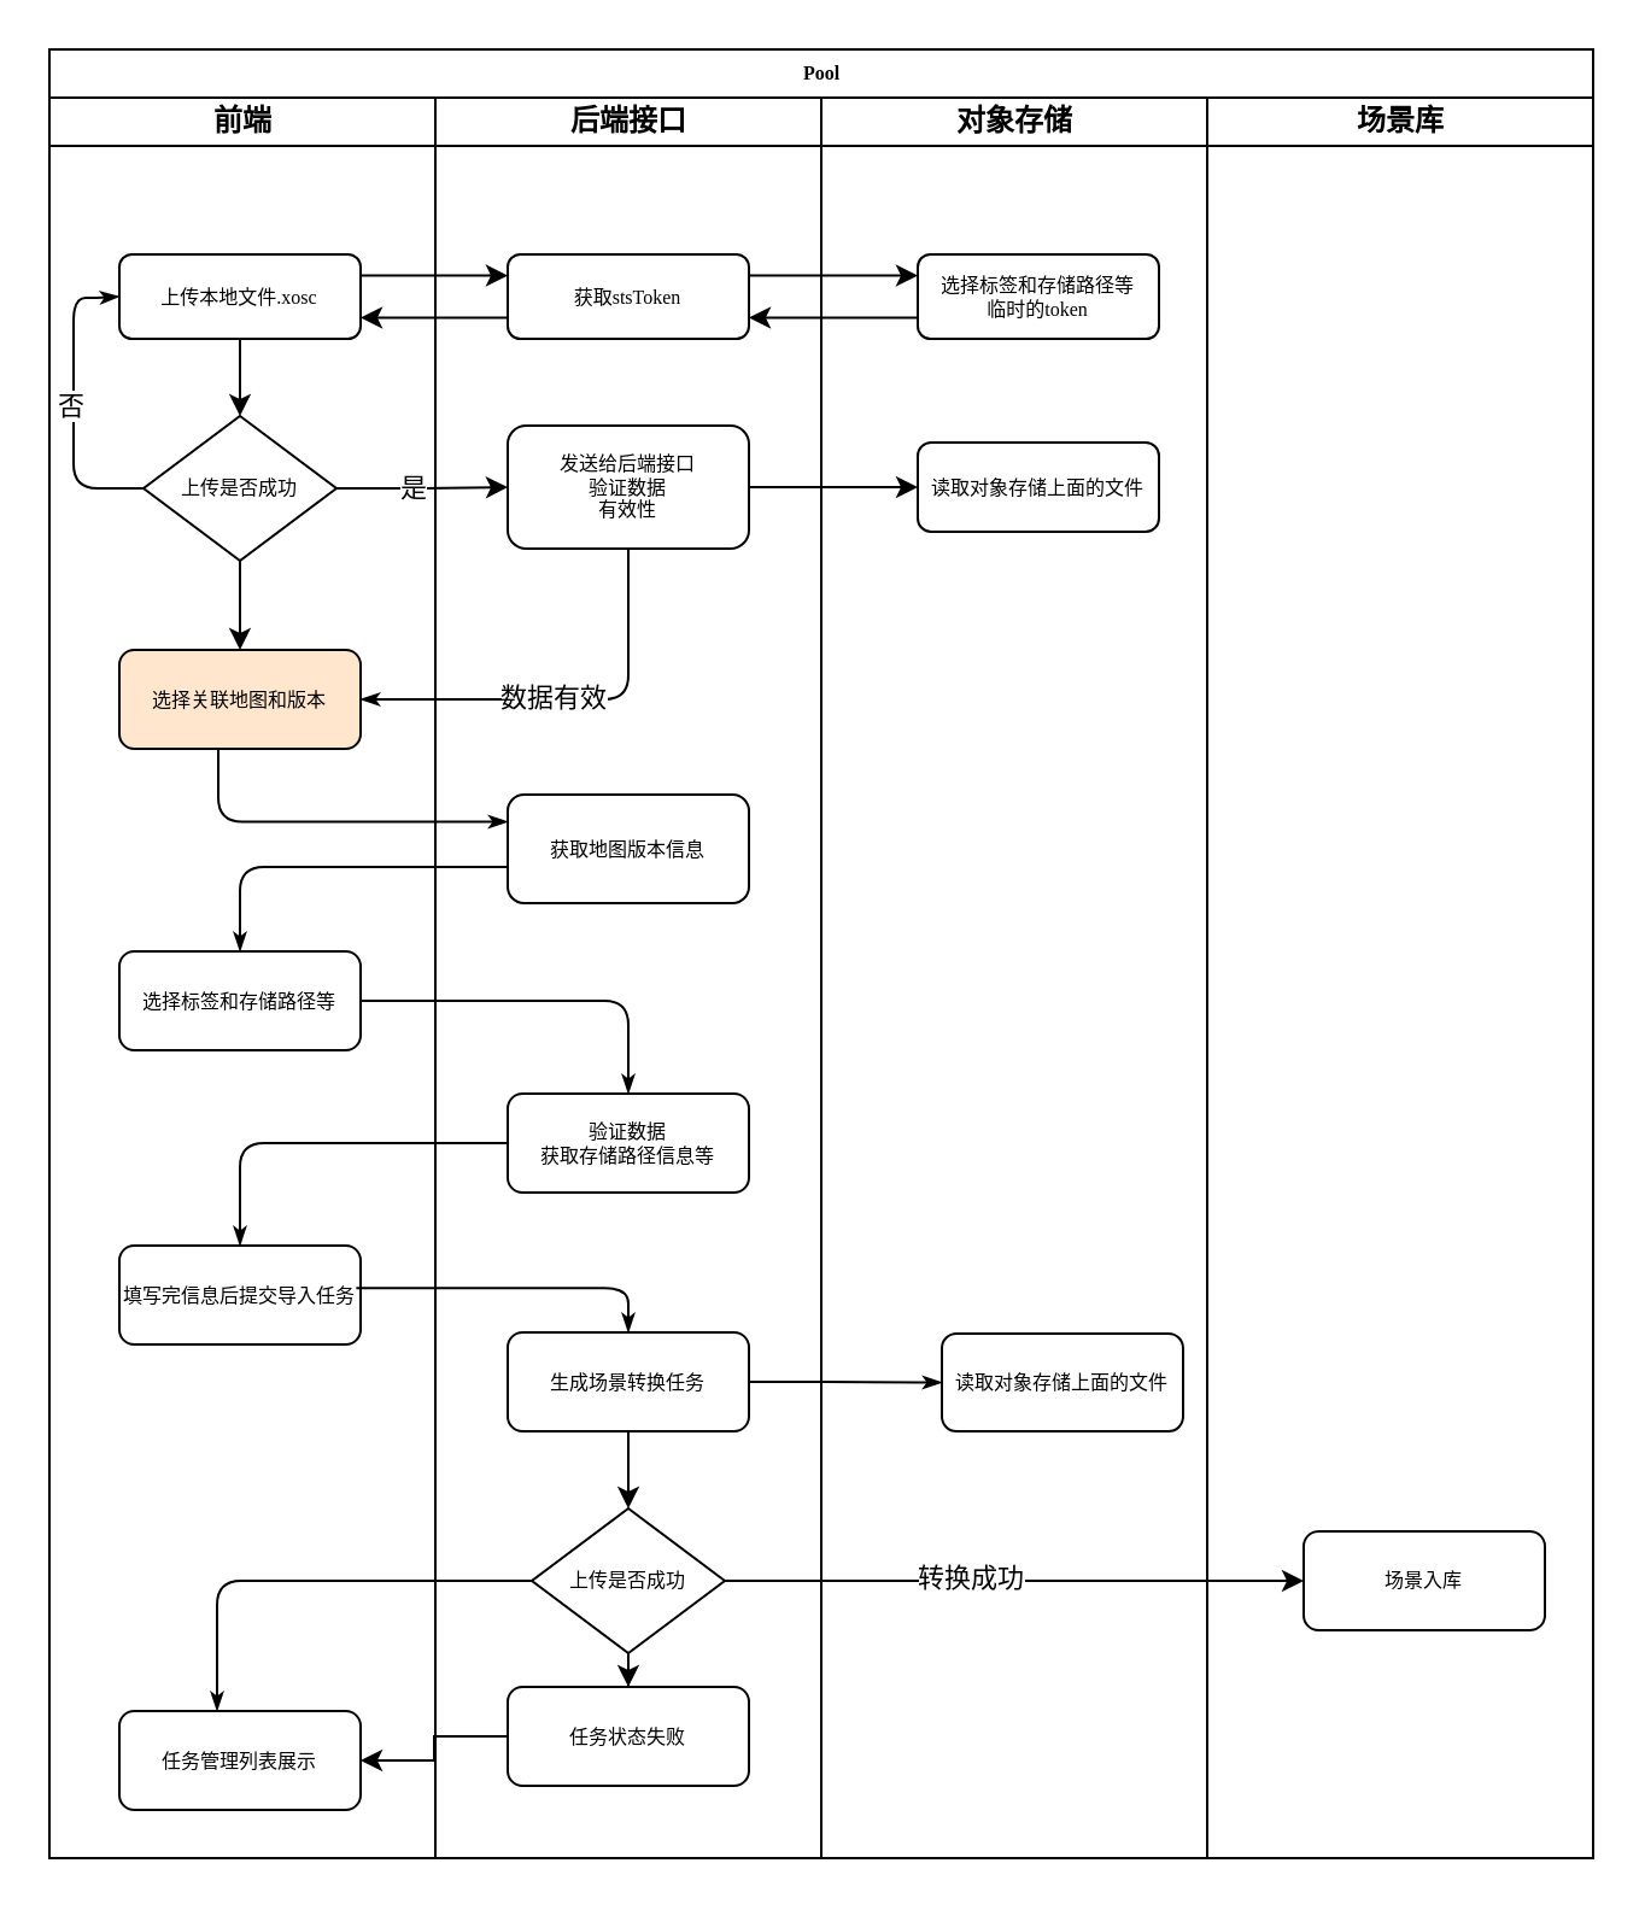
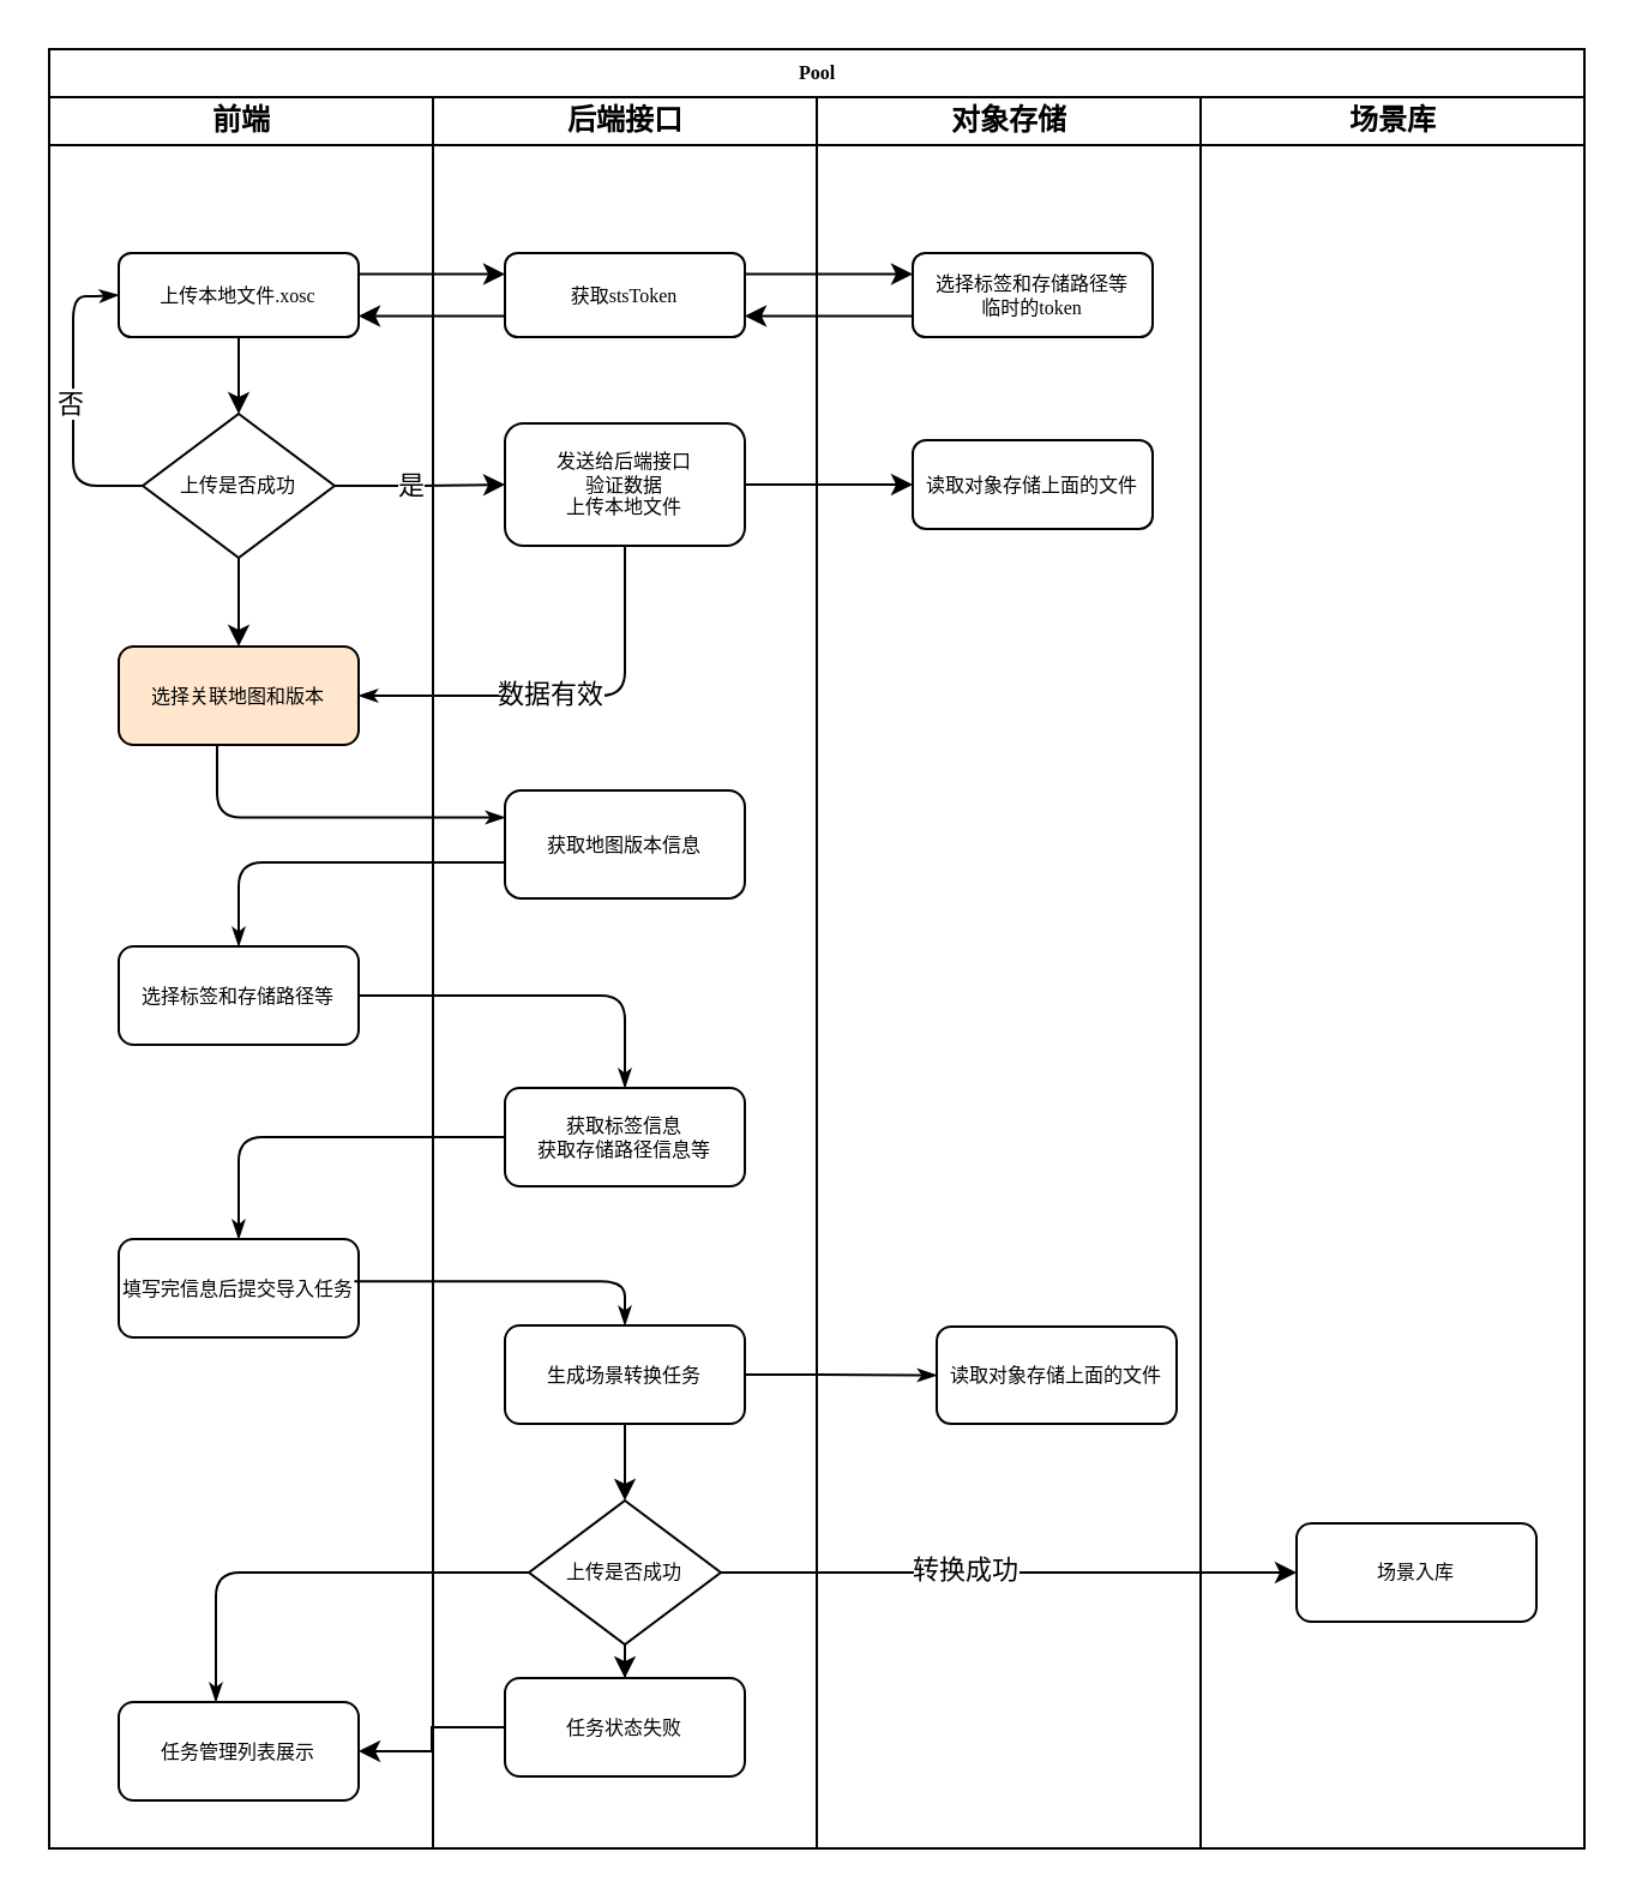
  <mxCell id="0" />
  <mxCell id="1" parent="0" />
  <mxCell id="2" value="Pool" style="swimlane;html=1;childLayout=stackLayout;startSize=20;rounded=0;shadow=0;labelBackgroundColor=none;strokeWidth=1;fontFamily=Verdana;fontSize=8;align=center;" parent="1" vertex="1"><mxGeometry x="20" y="20" width="640" height="750" as="geometry" /></mxCell>
  <mxCell id="3" value="前端" style="swimlane;html=1;startSize=20;" parent="2" vertex="1"><mxGeometry y="20" width="160" height="730" as="geometry" /></mxCell>
  <mxCell id="4" value="" style="edgeStyle=orthogonalEdgeStyle;rounded=0;orthogonalLoop=1;jettySize=auto;html=1;" edge="1" parent="3" source="5" target="8"><mxGeometry relative="1" as="geometry" /></mxCell>
  <mxCell id="5" value="上传本地文件.xosc" style="rounded=1;whiteSpace=wrap;html=1;shadow=0;labelBackgroundColor=none;strokeWidth=1;fontFamily=Verdana;fontSize=8;align=center;" parent="3" vertex="1"><mxGeometry x="29" y="65" width="100" height="35" as="geometry" /></mxCell>
  <mxCell id="6" value="选择标签和存储路径等" style="rounded=1;whiteSpace=wrap;html=1;shadow=0;labelBackgroundColor=none;strokeWidth=1;fontFamily=Verdana;fontSize=8;align=center;" parent="3" vertex="1"><mxGeometry x="29" y="354" width="100" height="41" as="geometry" /></mxCell>
  <mxCell id="7" style="edgeStyle=orthogonalEdgeStyle;rounded=0;orthogonalLoop=1;jettySize=auto;html=1;entryX=0.5;entryY=0;entryDx=0;entryDy=0;" edge="1" parent="3" source="8" target="9"><mxGeometry relative="1" as="geometry" /></mxCell>
  <mxCell id="8" value="上传是否成功" style="rhombus;whiteSpace=wrap;html=1;rounded=0;shadow=0;labelBackgroundColor=none;strokeWidth=1;fontFamily=Verdana;fontSize=8;align=center;" vertex="1" parent="3"><mxGeometry x="39" y="132" width="80" height="60" as="geometry" /></mxCell>
  <mxCell id="9" value="选择关联地图和版本" style="rounded=1;whiteSpace=wrap;html=1;shadow=0;labelBackgroundColor=none;strokeWidth=1;fontFamily=Verdana;fontSize=8;align=center;fillColor=#ffe6cc;" vertex="1" parent="3"><mxGeometry x="29" y="229" width="100" height="41" as="geometry" /></mxCell>
  <mxCell id="10" style="edgeStyle=orthogonalEdgeStyle;rounded=1;html=1;labelBackgroundColor=none;startArrow=none;startFill=0;startSize=5;endArrow=classicThin;endFill=1;endSize=5;jettySize=auto;orthogonalLoop=1;strokeWidth=1;fontFamily=Verdana;fontSize=8;entryX=0;entryY=0.5;entryDx=0;entryDy=0;exitX=0;exitY=0.5;exitDx=0;exitDy=0;" parent="3" source="8" target="5" edge="1"><mxGeometry relative="1" as="geometry"><Array as="points"><mxPoint x="10" y="162" /><mxPoint x="10" y="83" /><mxPoint x="20" y="83" /></Array></mxGeometry></mxCell>
  <mxCell id="11" value="否" style="edgeLabel;html=1;align=center;verticalAlign=middle;resizable=0;points=[];" vertex="1" connectable="0" parent="10"><mxGeometry x="0.01" y="2" relative="1" as="geometry"><mxPoint as="offset" /></mxGeometry></mxCell>
  <mxCell id="12" value="填写完信息后提交导入任务" style="rounded=1;whiteSpace=wrap;html=1;shadow=0;labelBackgroundColor=none;strokeWidth=1;fontFamily=Verdana;fontSize=8;align=center;" vertex="1" parent="3"><mxGeometry x="29" y="476" width="100" height="41" as="geometry" /></mxCell>
  <mxCell id="13" value="任务管理列表展示" style="rounded=1;whiteSpace=wrap;html=1;shadow=0;labelBackgroundColor=none;strokeWidth=1;fontFamily=Verdana;fontSize=8;align=center;" vertex="1" parent="3"><mxGeometry x="29" y="669" width="100" height="41" as="geometry" /></mxCell>
  <mxCell id="14" style="edgeStyle=orthogonalEdgeStyle;rounded=1;html=1;labelBackgroundColor=none;startArrow=none;startFill=0;startSize=5;endArrow=classicThin;endFill=1;endSize=5;jettySize=auto;orthogonalLoop=1;strokeWidth=1;fontFamily=Verdana;fontSize=8;entryX=1;entryY=0.5;entryDx=0;entryDy=0;exitX=0.5;exitY=1;exitDx=0;exitDy=0;" parent="2" source="21" target="9" edge="1"><mxGeometry relative="1" as="geometry"><mxPoint x="210" y="349" as="sourcePoint" /></mxGeometry></mxCell>
  <mxCell id="15" value="数据有效" style="edgeLabel;html=1;align=center;verticalAlign=middle;resizable=0;points=[];" vertex="1" connectable="0" parent="14"><mxGeometry x="0.084" y="-1" relative="1" as="geometry"><mxPoint as="offset" /></mxGeometry></mxCell>
  <mxCell id="16" style="edgeStyle=orthogonalEdgeStyle;rounded=1;html=1;labelBackgroundColor=none;startArrow=none;startFill=0;startSize=5;endArrow=classicThin;endFill=1;endSize=5;jettySize=auto;orthogonalLoop=1;strokeWidth=1;fontFamily=Verdana;fontSize=8;exitX=0.982;exitY=0.43;exitDx=0;exitDy=0;exitPerimeter=0;entryX=0.5;entryY=0;entryDx=0;entryDy=0;" parent="2" source="12" target="25" edge="1"><mxGeometry relative="1" as="geometry"><Array as="points"><mxPoint x="240" y="514" /></Array><mxPoint x="670" y="610.0" as="sourcePoint" /></mxGeometry></mxCell>
  <mxCell id="17" style="edgeStyle=orthogonalEdgeStyle;rounded=1;html=1;labelBackgroundColor=none;startArrow=none;startFill=0;startSize=5;endArrow=classicThin;endFill=1;endSize=5;jettySize=auto;orthogonalLoop=1;strokeWidth=1;fontFamily=Verdana;fontSize=8;entryX=0.5;entryY=0;entryDx=0;entryDy=0;exitX=0;exitY=0.5;exitDx=0;exitDy=0;" parent="2" source="23" target="12" edge="1"><mxGeometry relative="1" as="geometry"><Array as="points"><mxPoint x="79" y="454" /></Array><mxPoint x="180" y="649" as="sourcePoint" /><mxPoint x="80" y="639" as="targetPoint" /></mxGeometry></mxCell>
  <mxCell id="18" style="edgeStyle=orthogonalEdgeStyle;rounded=1;html=1;labelBackgroundColor=none;startArrow=none;startFill=0;startSize=5;endArrow=classicThin;endFill=1;endSize=5;jettySize=auto;orthogonalLoop=1;strokeWidth=1;fontFamily=Verdana;fontSize=8" parent="2" source="25" target="33" edge="1"><mxGeometry relative="1" as="geometry" /></mxCell>
  <mxCell id="19" value="后端接口" style="swimlane;html=1;startSize=20;" parent="2" vertex="1"><mxGeometry x="160" y="20" width="160" height="730" as="geometry" /></mxCell>
  <mxCell id="20" value="获取stsToken" style="rounded=1;whiteSpace=wrap;html=1;shadow=0;labelBackgroundColor=none;strokeWidth=1;fontFamily=Verdana;fontSize=8;align=center;" parent="19" vertex="1"><mxGeometry x="30" y="65" width="100" height="35" as="geometry" /></mxCell>
- <mxCell id="21" value="发送给后端接口&lt;div&gt;验证数据&lt;div&gt;有效性&lt;/div&gt;&lt;/div&gt;" style="rounded=1;whiteSpace=wrap;html=1;shadow=0;labelBackgroundColor=none;strokeWidth=1;fontFamily=Verdana;fontSize=8;align=center;" parent="19" vertex="1"><mxGeometry x="30" y="136" width="100" height="51" as="geometry" /></mxCell>
+ <mxCell id="21" value="发送给后端接口&lt;div&gt;验证数据&lt;div&gt;上传本地文件&lt;/div&gt;&lt;/div&gt;" style="rounded=1;whiteSpace=wrap;html=1;shadow=0;labelBackgroundColor=none;strokeWidth=1;fontFamily=Verdana;fontSize=8;align=center;" parent="19" vertex="1"><mxGeometry x="30" y="136" width="100" height="51" as="geometry" /></mxCell>
  <mxCell id="22" value="获取地图版本信息" style="rounded=1;whiteSpace=wrap;html=1;shadow=0;labelBackgroundColor=none;strokeWidth=1;fontFamily=Verdana;fontSize=8;align=center;" parent="19" vertex="1"><mxGeometry x="30" y="289" width="100" height="45" as="geometry" /></mxCell>
- <mxCell id="23" value="验证数据&lt;div&gt;获取存储路径信息等&lt;/div&gt;" style="rounded=1;whiteSpace=wrap;html=1;shadow=0;labelBackgroundColor=none;strokeWidth=1;fontFamily=Verdana;fontSize=8;align=center;" parent="19" vertex="1"><mxGeometry x="30" y="413" width="100" height="41" as="geometry" /></mxCell>
+ <mxCell id="23" value="获取标签信息&lt;div&gt;获取存储路径信息等&lt;/div&gt;" style="rounded=1;whiteSpace=wrap;html=1;shadow=0;labelBackgroundColor=none;strokeWidth=1;fontFamily=Verdana;fontSize=8;align=center;" parent="19" vertex="1"><mxGeometry x="30" y="413" width="100" height="41" as="geometry" /></mxCell>
  <mxCell id="24" value="" style="edgeStyle=orthogonalEdgeStyle;rounded=0;orthogonalLoop=1;jettySize=auto;html=1;" edge="1" parent="19" source="25" target="27"><mxGeometry relative="1" as="geometry" /></mxCell>
  <mxCell id="25" value="生成场景转换任务" style="rounded=1;whiteSpace=wrap;html=1;shadow=0;labelBackgroundColor=none;strokeWidth=1;fontFamily=Verdana;fontSize=8;align=center;" parent="19" vertex="1"><mxGeometry x="30" y="512" width="100" height="41" as="geometry" /></mxCell>
  <mxCell id="26" value="" style="edgeStyle=orthogonalEdgeStyle;rounded=0;orthogonalLoop=1;jettySize=auto;html=1;" edge="1" parent="19" source="27" target="29"><mxGeometry relative="1" as="geometry" /></mxCell>
  <mxCell id="27" value="上传是否成功" style="rhombus;whiteSpace=wrap;html=1;rounded=0;shadow=0;labelBackgroundColor=none;strokeWidth=1;fontFamily=Verdana;fontSize=8;align=center;" vertex="1" parent="19"><mxGeometry x="40" y="585" width="80" height="60" as="geometry" /></mxCell>
  <mxCell id="28" style="edgeStyle=orthogonalEdgeStyle;rounded=1;html=1;labelBackgroundColor=none;startArrow=none;startFill=0;startSize=5;endArrow=classicThin;endFill=1;endSize=5;jettySize=auto;orthogonalLoop=1;strokeWidth=1;fontFamily=Verdana;fontSize=8;exitX=0.5;exitY=1;exitDx=0;exitDy=0;entryX=0;entryY=0.25;entryDx=0;entryDy=0;" parent="19" target="22" edge="1"><mxGeometry relative="1" as="geometry"><mxPoint x="-90" y="270" as="sourcePoint" /><mxPoint x="21.0" y="300.25" as="targetPoint" /><Array as="points"><mxPoint x="-90" y="300" /></Array></mxGeometry></mxCell>
  <mxCell id="29" value="任务状态失败" style="rounded=1;whiteSpace=wrap;html=1;shadow=0;labelBackgroundColor=none;strokeWidth=1;fontFamily=Verdana;fontSize=8;align=center;" vertex="1" parent="19"><mxGeometry x="30" y="659" width="100" height="41" as="geometry" /></mxCell>
  <mxCell id="30" value="对象存储" style="swimlane;html=1;startSize=20;" parent="2" vertex="1"><mxGeometry x="320" y="20" width="160" height="730" as="geometry" /></mxCell>
  <mxCell id="31" value="选择标签和存储路径等&lt;div&gt;临时的token&lt;/div&gt;" style="rounded=1;whiteSpace=wrap;html=1;shadow=0;labelBackgroundColor=none;strokeWidth=1;fontFamily=Verdana;fontSize=8;align=center;" parent="30" vertex="1"><mxGeometry x="40" y="65" width="100" height="35" as="geometry" /></mxCell>
  <mxCell id="32" value="读取对象存储上面的文件" style="rounded=1;whiteSpace=wrap;html=1;shadow=0;labelBackgroundColor=none;strokeWidth=1;fontFamily=Verdana;fontSize=8;align=center;" vertex="1" parent="30"><mxGeometry x="40" y="143" width="100" height="37" as="geometry" /></mxCell>
  <mxCell id="33" value="读取对象存储上面的文件" style="rounded=1;whiteSpace=wrap;html=1;shadow=0;labelBackgroundColor=none;strokeWidth=1;fontFamily=Verdana;fontSize=8;align=center;" parent="30" vertex="1"><mxGeometry x="50" y="512.5" width="100" height="40.5" as="geometry" /></mxCell>
  <mxCell id="34" value="场景库" style="swimlane;html=1;startSize=20;" parent="2" vertex="1"><mxGeometry x="480" y="20" width="160" height="730" as="geometry" /></mxCell>
  <mxCell id="35" value="场景入库" style="rounded=1;whiteSpace=wrap;html=1;shadow=0;labelBackgroundColor=none;strokeWidth=1;fontFamily=Verdana;fontSize=8;align=center;" parent="34" vertex="1"><mxGeometry x="40" y="594.5" width="100" height="41" as="geometry" /></mxCell>
  <mxCell id="36" value="" style="edgeStyle=orthogonalEdgeStyle;rounded=0;orthogonalLoop=1;jettySize=auto;html=1;" edge="1" parent="2" source="8" target="21"><mxGeometry relative="1" as="geometry" /></mxCell>
  <mxCell id="37" value="是" style="edgeLabel;html=1;align=center;verticalAlign=middle;resizable=0;points=[];" vertex="1" connectable="0" parent="36"><mxGeometry x="-0.14" y="1" relative="1" as="geometry"><mxPoint as="offset" /></mxGeometry></mxCell>
  <mxCell id="38" style="edgeStyle=orthogonalEdgeStyle;rounded=0;orthogonalLoop=1;jettySize=auto;html=1;exitX=1;exitY=0.25;exitDx=0;exitDy=0;entryX=0;entryY=0.25;entryDx=0;entryDy=0;" edge="1" parent="2" source="5" target="20"><mxGeometry relative="1" as="geometry" /></mxCell>
  <mxCell id="39" style="edgeStyle=orthogonalEdgeStyle;rounded=0;orthogonalLoop=1;jettySize=auto;html=1;exitX=0;exitY=0.75;exitDx=0;exitDy=0;entryX=1;entryY=0.75;entryDx=0;entryDy=0;" edge="1" parent="2" source="20" target="5"><mxGeometry relative="1" as="geometry" /></mxCell>
  <mxCell id="40" style="edgeStyle=orthogonalEdgeStyle;rounded=0;orthogonalLoop=1;jettySize=auto;html=1;exitX=1;exitY=0.25;exitDx=0;exitDy=0;entryX=0;entryY=0.25;entryDx=0;entryDy=0;" edge="1" parent="2" source="20" target="31"><mxGeometry relative="1" as="geometry" /></mxCell>
  <mxCell id="41" style="edgeStyle=orthogonalEdgeStyle;rounded=0;orthogonalLoop=1;jettySize=auto;html=1;exitX=0;exitY=0.75;exitDx=0;exitDy=0;entryX=1;entryY=0.75;entryDx=0;entryDy=0;" edge="1" parent="2" source="31" target="20"><mxGeometry relative="1" as="geometry" /></mxCell>
  <mxCell id="42" value="" style="edgeStyle=orthogonalEdgeStyle;rounded=0;orthogonalLoop=1;jettySize=auto;html=1;" edge="1" parent="2" source="21" target="32"><mxGeometry relative="1" as="geometry" /></mxCell>
  <mxCell id="43" style="edgeStyle=orthogonalEdgeStyle;rounded=1;html=1;labelBackgroundColor=none;startArrow=none;startFill=0;startSize=5;endArrow=classicThin;endFill=1;endSize=5;jettySize=auto;orthogonalLoop=1;strokeWidth=1;fontFamily=Verdana;fontSize=8;exitX=1;exitY=0.5;exitDx=0;exitDy=0;entryX=0.5;entryY=0;entryDx=0;entryDy=0;" parent="2" source="6" target="23" edge="1"><mxGeometry relative="1" as="geometry" /></mxCell>
  <mxCell id="44" style="edgeStyle=orthogonalEdgeStyle;rounded=1;html=1;labelBackgroundColor=none;startArrow=none;startFill=0;startSize=5;endArrow=classicThin;endFill=1;endSize=5;jettySize=auto;orthogonalLoop=1;strokeWidth=1;fontFamily=Verdana;fontSize=8;entryX=0.5;entryY=0;entryDx=0;entryDy=0;" parent="2" target="6" edge="1"><mxGeometry relative="1" as="geometry"><mxPoint x="190" y="339" as="sourcePoint" /><Array as="points"><mxPoint x="190" y="339" /><mxPoint x="79" y="339" /></Array></mxGeometry></mxCell>
  <mxCell id="45" value="" style="edgeStyle=orthogonalEdgeStyle;rounded=0;orthogonalLoop=1;jettySize=auto;html=1;entryX=0;entryY=0.5;entryDx=0;entryDy=0;" edge="1" parent="2" source="27" target="35"><mxGeometry relative="1" as="geometry"><mxPoint x="360" y="709" as="targetPoint" /></mxGeometry></mxCell>
  <mxCell id="46" value="转换成功" style="edgeLabel;html=1;align=center;verticalAlign=middle;resizable=0;points=[];" vertex="1" connectable="0" parent="45"><mxGeometry x="-0.162" y="2" relative="1" as="geometry"><mxPoint as="offset" /></mxGeometry></mxCell>
  <mxCell id="47" style="edgeStyle=orthogonalEdgeStyle;rounded=1;html=1;labelBackgroundColor=none;startArrow=none;startFill=0;startSize=5;endArrow=classicThin;endFill=1;endSize=5;jettySize=auto;orthogonalLoop=1;strokeWidth=1;fontFamily=Verdana;fontSize=8;exitX=0;exitY=0.5;exitDx=0;exitDy=0;entryX=0.405;entryY=-0.001;entryDx=0;entryDy=0;entryPerimeter=0;" edge="1" parent="2" source="27" target="13"><mxGeometry relative="1" as="geometry"><Array as="points"><mxPoint x="70" y="635" /></Array><mxPoint x="191" y="639" as="sourcePoint" /><mxPoint x="70" y="679" as="targetPoint" /></mxGeometry></mxCell>
  <mxCell id="48" value="" style="edgeStyle=orthogonalEdgeStyle;rounded=0;orthogonalLoop=1;jettySize=auto;html=1;" edge="1" parent="2" source="29" target="13"><mxGeometry relative="1" as="geometry" /></mxCell>
